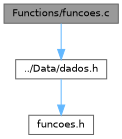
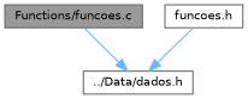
  digraph {
    node [color=grey40 fillcolor=white fontname=Helvetica fontsize=10 shape=box style=filled]
    edge [color=steelblue1 fontname=Helvetica fontsize=10 labelfontname=Helvetica labelfontsize=10 style=solid]
    n1 [color=gray40 fillcolor=grey60 fontcolor=black height=0.2 label="Functions/funcoes.c" width=0.4]
    n2 [height=0.2 label="../Data/dados.h" width=0.4]
    n3 [height=0.2 label="funcoes.h" width=0.4]
    n1 -> n2
-   n2 -> n3
+   n3 -> n2
  }
